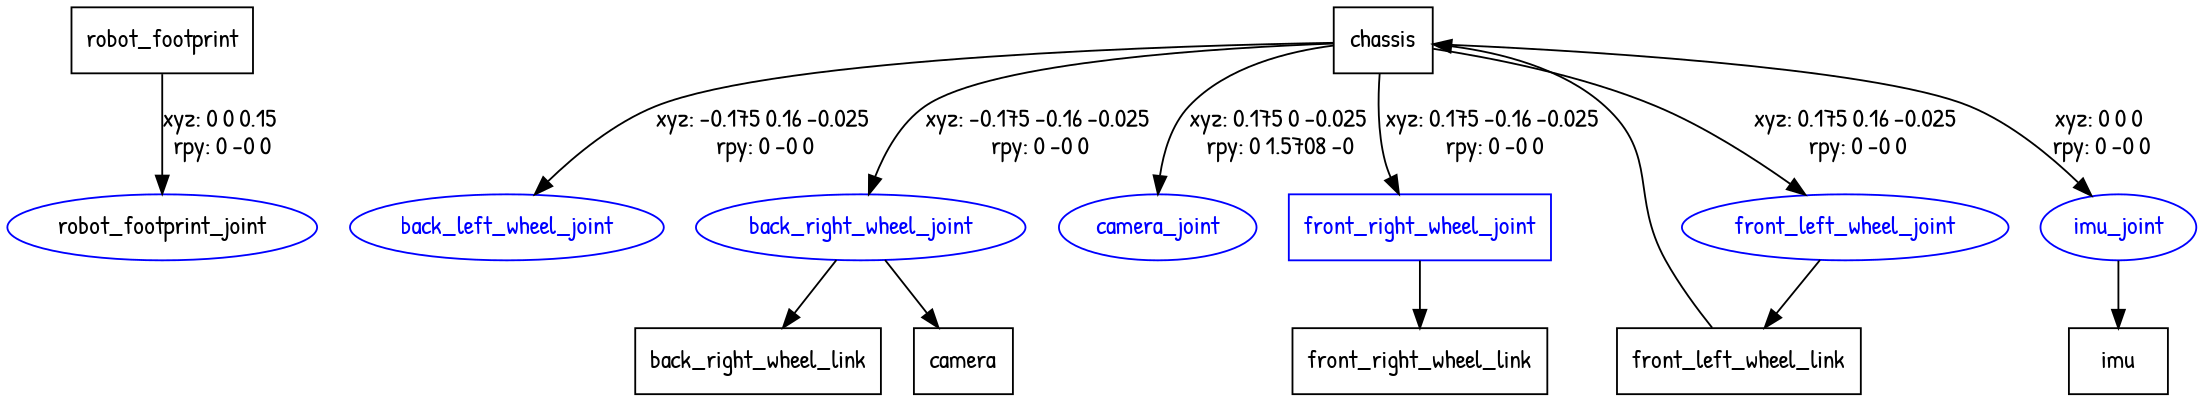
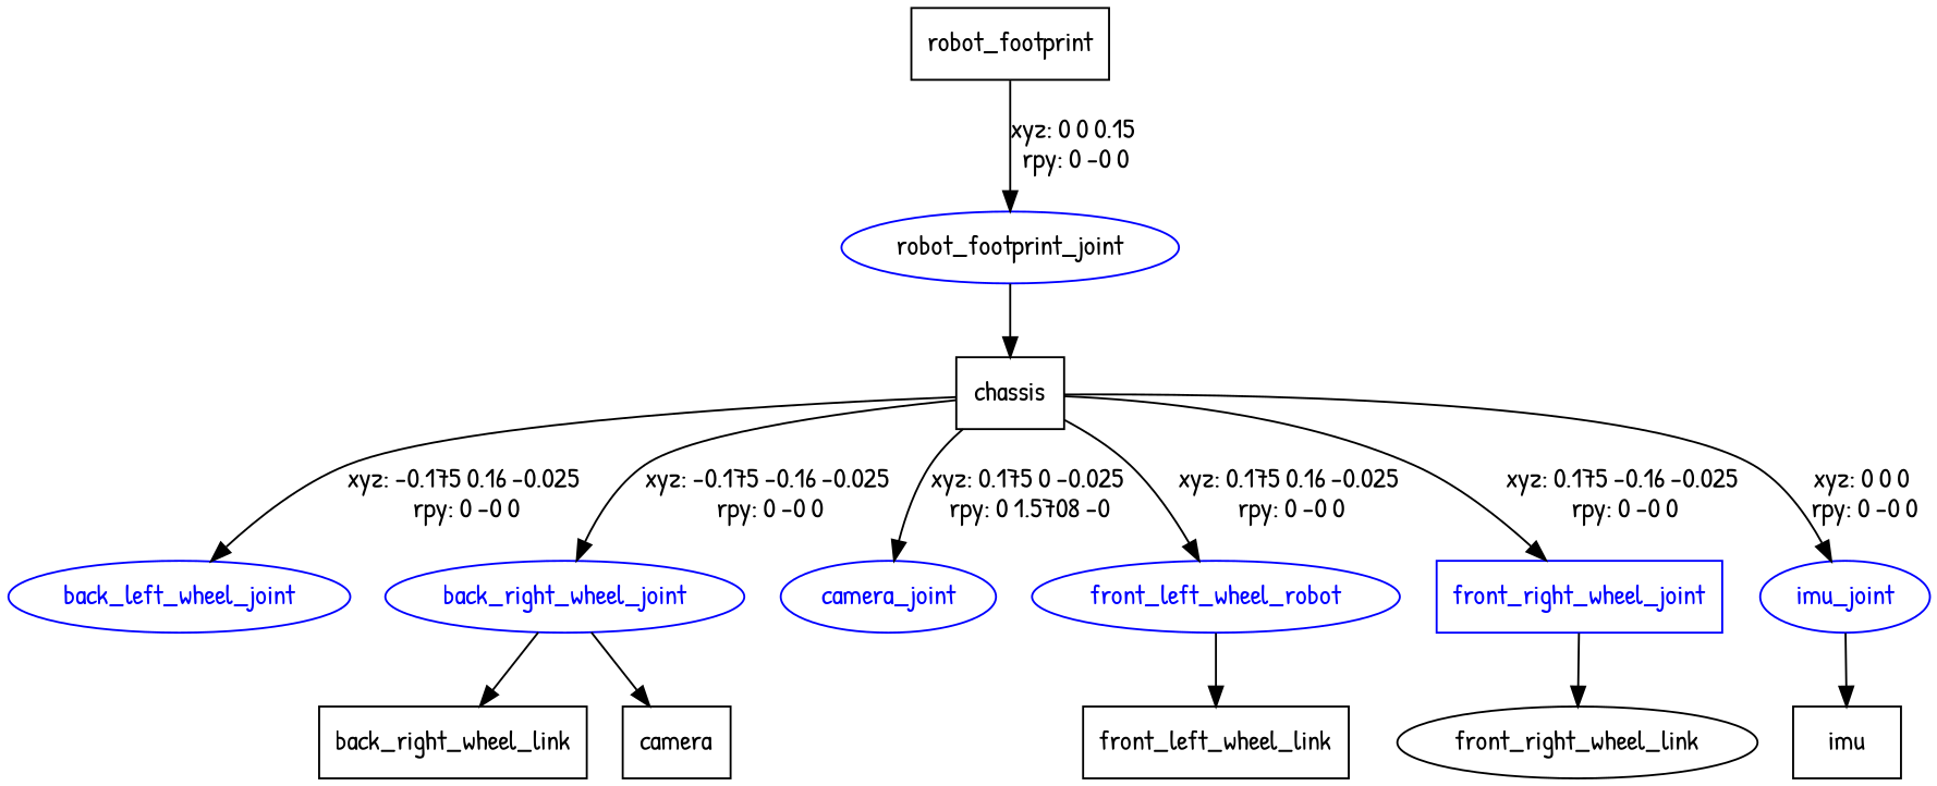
  digraph {
    fontname="Patrick Hand"
    node [fontname="Patrick Hand" shape=box]
    edge [fontname="Patrick Hand"]
    n1 [label=robot_footprint]
    robot_footprint_joint [color=blue fontcolor=black shape=ellipse]
    n3 [label=chassis]
    back_left_wheel_joint [color=blue fontcolor=blue shape=ellipse]
    back_right_wheel_joint [color=blue fontcolor=blue shape=ellipse]
    camera_joint [color=blue fontcolor=blue shape=ellipse]
-   front_left_wheel_joint [color=blue fontcolor=blue shape=ellipse]
+   front_left_wheel_joint [color=blue fontcolor=blue shape=ellipse label=front_left_wheel_robot]
    front_right_wheel_joint [color=blue fontcolor=blue]
    imu_joint [color=blue fontcolor=blue shape=ellipse]
    n10 [label=back_right_wheel_link]
    n11 [label=camera]
    n12 [label=front_left_wheel_link]
-   n13 [label=front_right_wheel_link]
+   n13 [label=front_right_wheel_link shape=ellipse]
    n14 [label=imu]
    n1 -> robot_footprint_joint [label="xyz: 0 0 0.15 \nrpy: 0 -0 0"]
-   n12 -> n3
+   robot_footprint_joint -> n3
    n3 -> back_left_wheel_joint [label="xyz: -0.175 0.16 -0.025 \nrpy: 0 -0 0"]
    n3 -> back_right_wheel_joint [label="xyz: -0.175 -0.16 -0.025 \nrpy: 0 -0 0"]
    n3 -> camera_joint [label="xyz: 0.175 0 -0.025 \nrpy: 0 1.5708 -0"]
    n3 -> front_left_wheel_joint [label="xyz: 0.175 0.16 -0.025 \nrpy: 0 -0 0"]
    n3 -> front_right_wheel_joint [label="xyz: 0.175 -0.16 -0.025 \nrpy: 0 -0 0"]
    n3 -> imu_joint [label="xyz: 0 0 0 \nrpy: 0 -0 0"]
    back_right_wheel_joint -> n10
    back_right_wheel_joint -> n11
    front_left_wheel_joint -> n12
    front_right_wheel_joint -> n13
    imu_joint -> n14
  }
